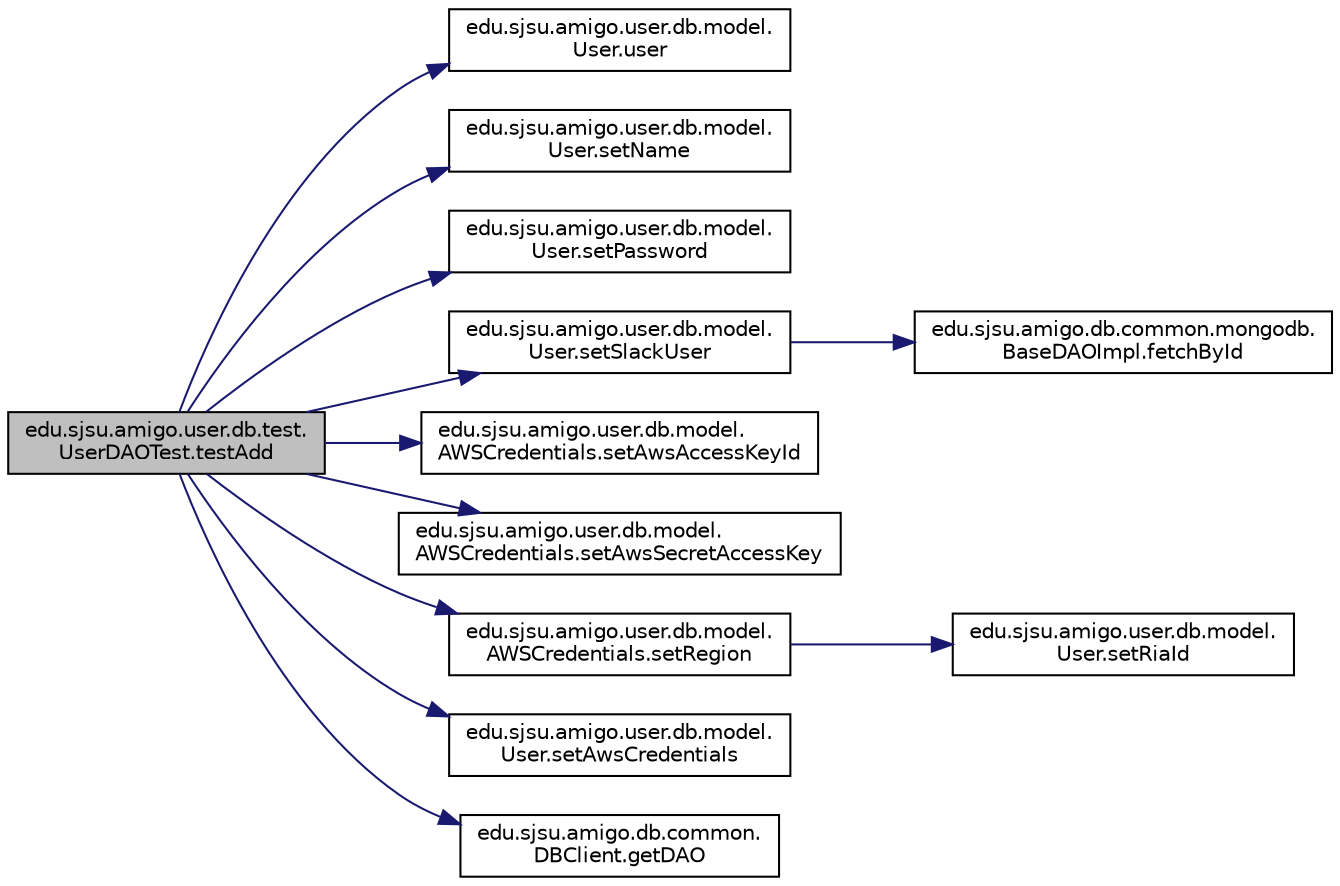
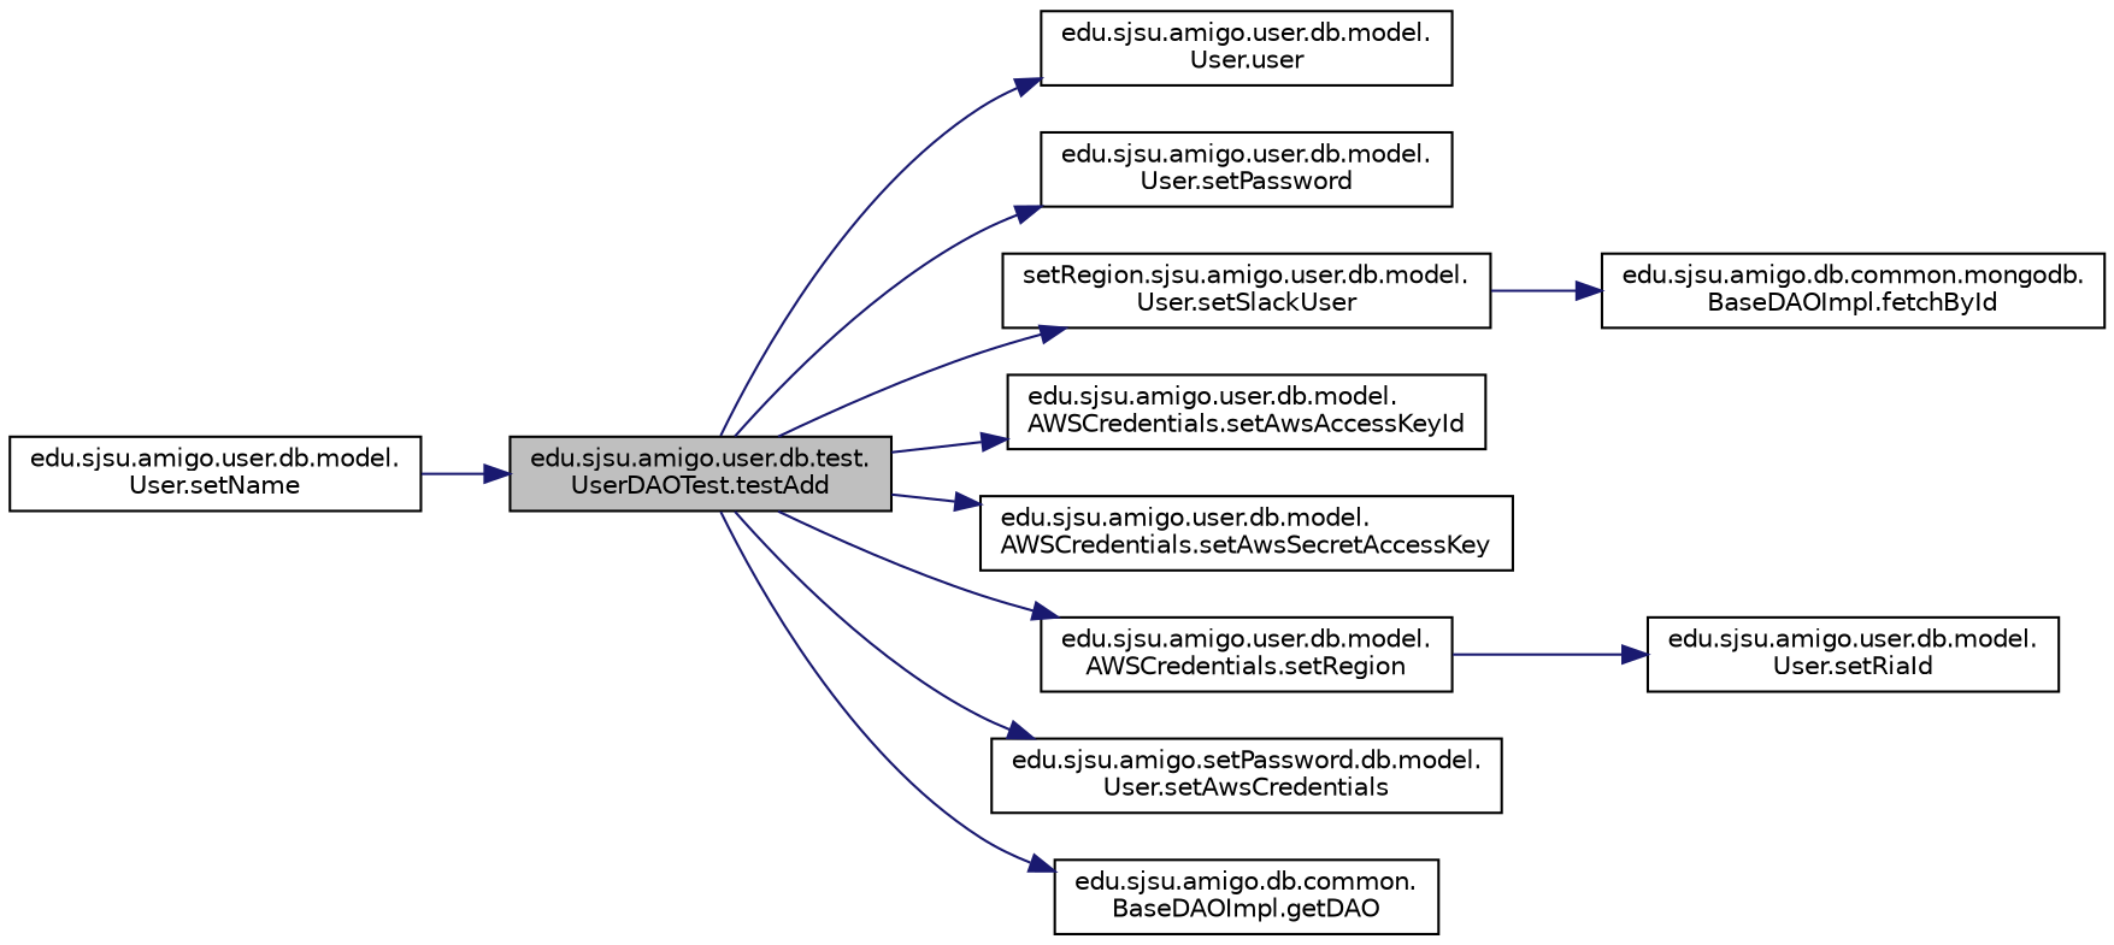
  digraph {
    rankdir=LR
    node [color=black fillcolor=white fontname=Helvetica fontsize=10 shape=record style=filled]
    edge [color=midnightblue fontname=Helvetica fontsize=10 labelfontname=Helvetica labelfontsize=10 style=solid]
    n1 [fillcolor=grey75 fontcolor=black height=0.2 label="edu.sjsu.amigo.user.db.test.\lUserDAOTest.testAdd" width=0.4]
    n2 [height=0.2 label="edu.sjsu.amigo.user.db.model.\lUser.user" width=0.4]
    n3 [height=0.2 label="edu.sjsu.amigo.user.db.model.\lUser.setName" width=0.4]
    n4 [height=0.2 label="edu.sjsu.amigo.user.db.model.\lUser.setPassword" width=0.4]
-   n5 [height=0.2 label="edu.sjsu.amigo.user.db.model.\lUser.setSlackUser" width=0.4]
+   n5 [height=0.2 label="setRegion.sjsu.amigo.user.db.model.\lUser.setSlackUser" width=0.4]
    n6 [height=0.2 label="edu.sjsu.amigo.user.db.model.\lAWSCredentials.setAwsAccessKeyId" width=0.4]
    n7 [height=0.2 label="edu.sjsu.amigo.user.db.model.\lAWSCredentials.setAwsSecretAccessKey" width=0.4]
    n8 [height=0.2 label="edu.sjsu.amigo.user.db.model.\lAWSCredentials.setRegion" width=0.4]
-   n9 [height=0.2 label="edu.sjsu.amigo.user.db.model.\lUser.setAwsCredentials" width=0.4]
-   n10 [height=0.2 label="edu.sjsu.amigo.db.common.\lDBClient.getDAO" width=0.4]
+   n9 [height=0.2 label="edu.sjsu.amigo.setPassword.db.model.\lUser.setAwsCredentials" width=0.4]
+   n10 [height=0.2 label="edu.sjsu.amigo.db.common.\lBaseDAOImpl.getDAO" width=0.4]
    n11 [height=0.2 label="edu.sjsu.amigo.user.db.model.\lUser.setRiaId" width=0.4]
    n12 [height=0.2 label="edu.sjsu.amigo.db.common.mongodb.\lBaseDAOImpl.fetchById" width=0.4]
    n1 -> n2
-   n1 -> n3
+   n3 -> n1
    n1 -> n4
    n1 -> n5
    n1 -> n6
    n1 -> n7
    n1 -> n8
    n1 -> n9
    n1 -> n10
    n5 -> n12
    n8 -> n11
  }
